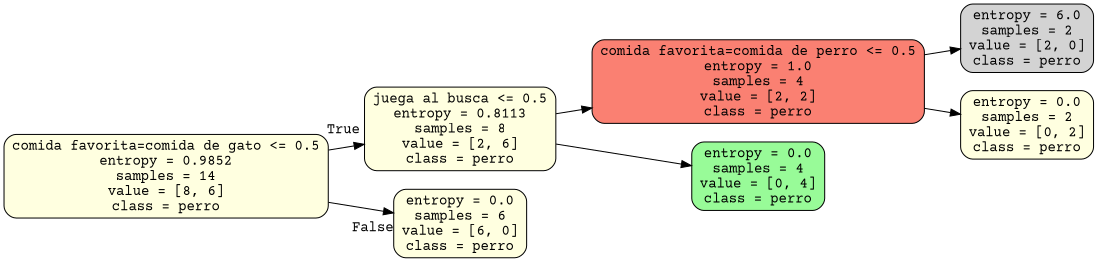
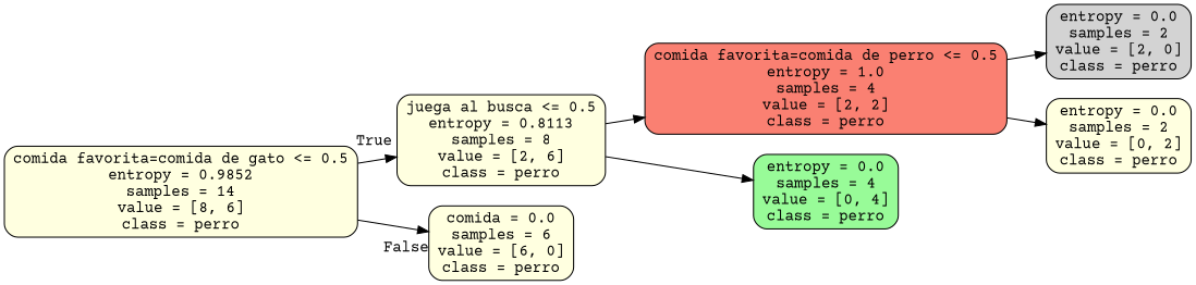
  digraph {
    fontname="Courier Prime"
    rankdir=LR
    node [color=black fillcolor=lightyellow fontname="Courier Prime" shape=box style="filled, rounded"]
    edge [fontname="Courier Prime"]
    n1 [label="comida favorita=comida de gato <= 0.5\nentropy = 0.9852\nsamples = 14\nvalue = [8, 6]\nclass = perro"]
    n2 [label="juega al busca <= 0.5\nentropy = 0.8113\nsamples = 8\nvalue = [2, 6]\nclass = perro"]
-   n3 [label="entropy = 0.0\nsamples = 6\nvalue = [6, 0]\nclass = perro"]
+   n3 [label="comida = 0.0\nsamples = 6\nvalue = [6, 0]\nclass = perro"]
    n4 [fillcolor=salmon label="comida favorita=comida de perro <= 0.5\nentropy = 1.0\nsamples = 4\nvalue = [2, 2]\nclass = perro"]
    n5 [fillcolor=palegreen label="entropy = 0.0\nsamples = 4\nvalue = [0, 4]\nclass = perro"]
-   n6 [fillcolor=lightgrey label="entropy = 6.0\nsamples = 2\nvalue = [2, 0]\nclass = perro"]
+   n6 [fillcolor=lightgrey label="entropy = 0.0\nsamples = 2\nvalue = [2, 0]\nclass = perro"]
    n7 [label="entropy = 0.0\nsamples = 2\nvalue = [0, 2]\nclass = perro"]
    n1 -> n2 [headlabel=True labelangle=-45 labeldistance=2.5]
    n1 -> n3 [headlabel=False labelangle=45 labeldistance=2.5]
    n2 -> n4
    n2 -> n5
    n4 -> n6
    n4 -> n7
  }
